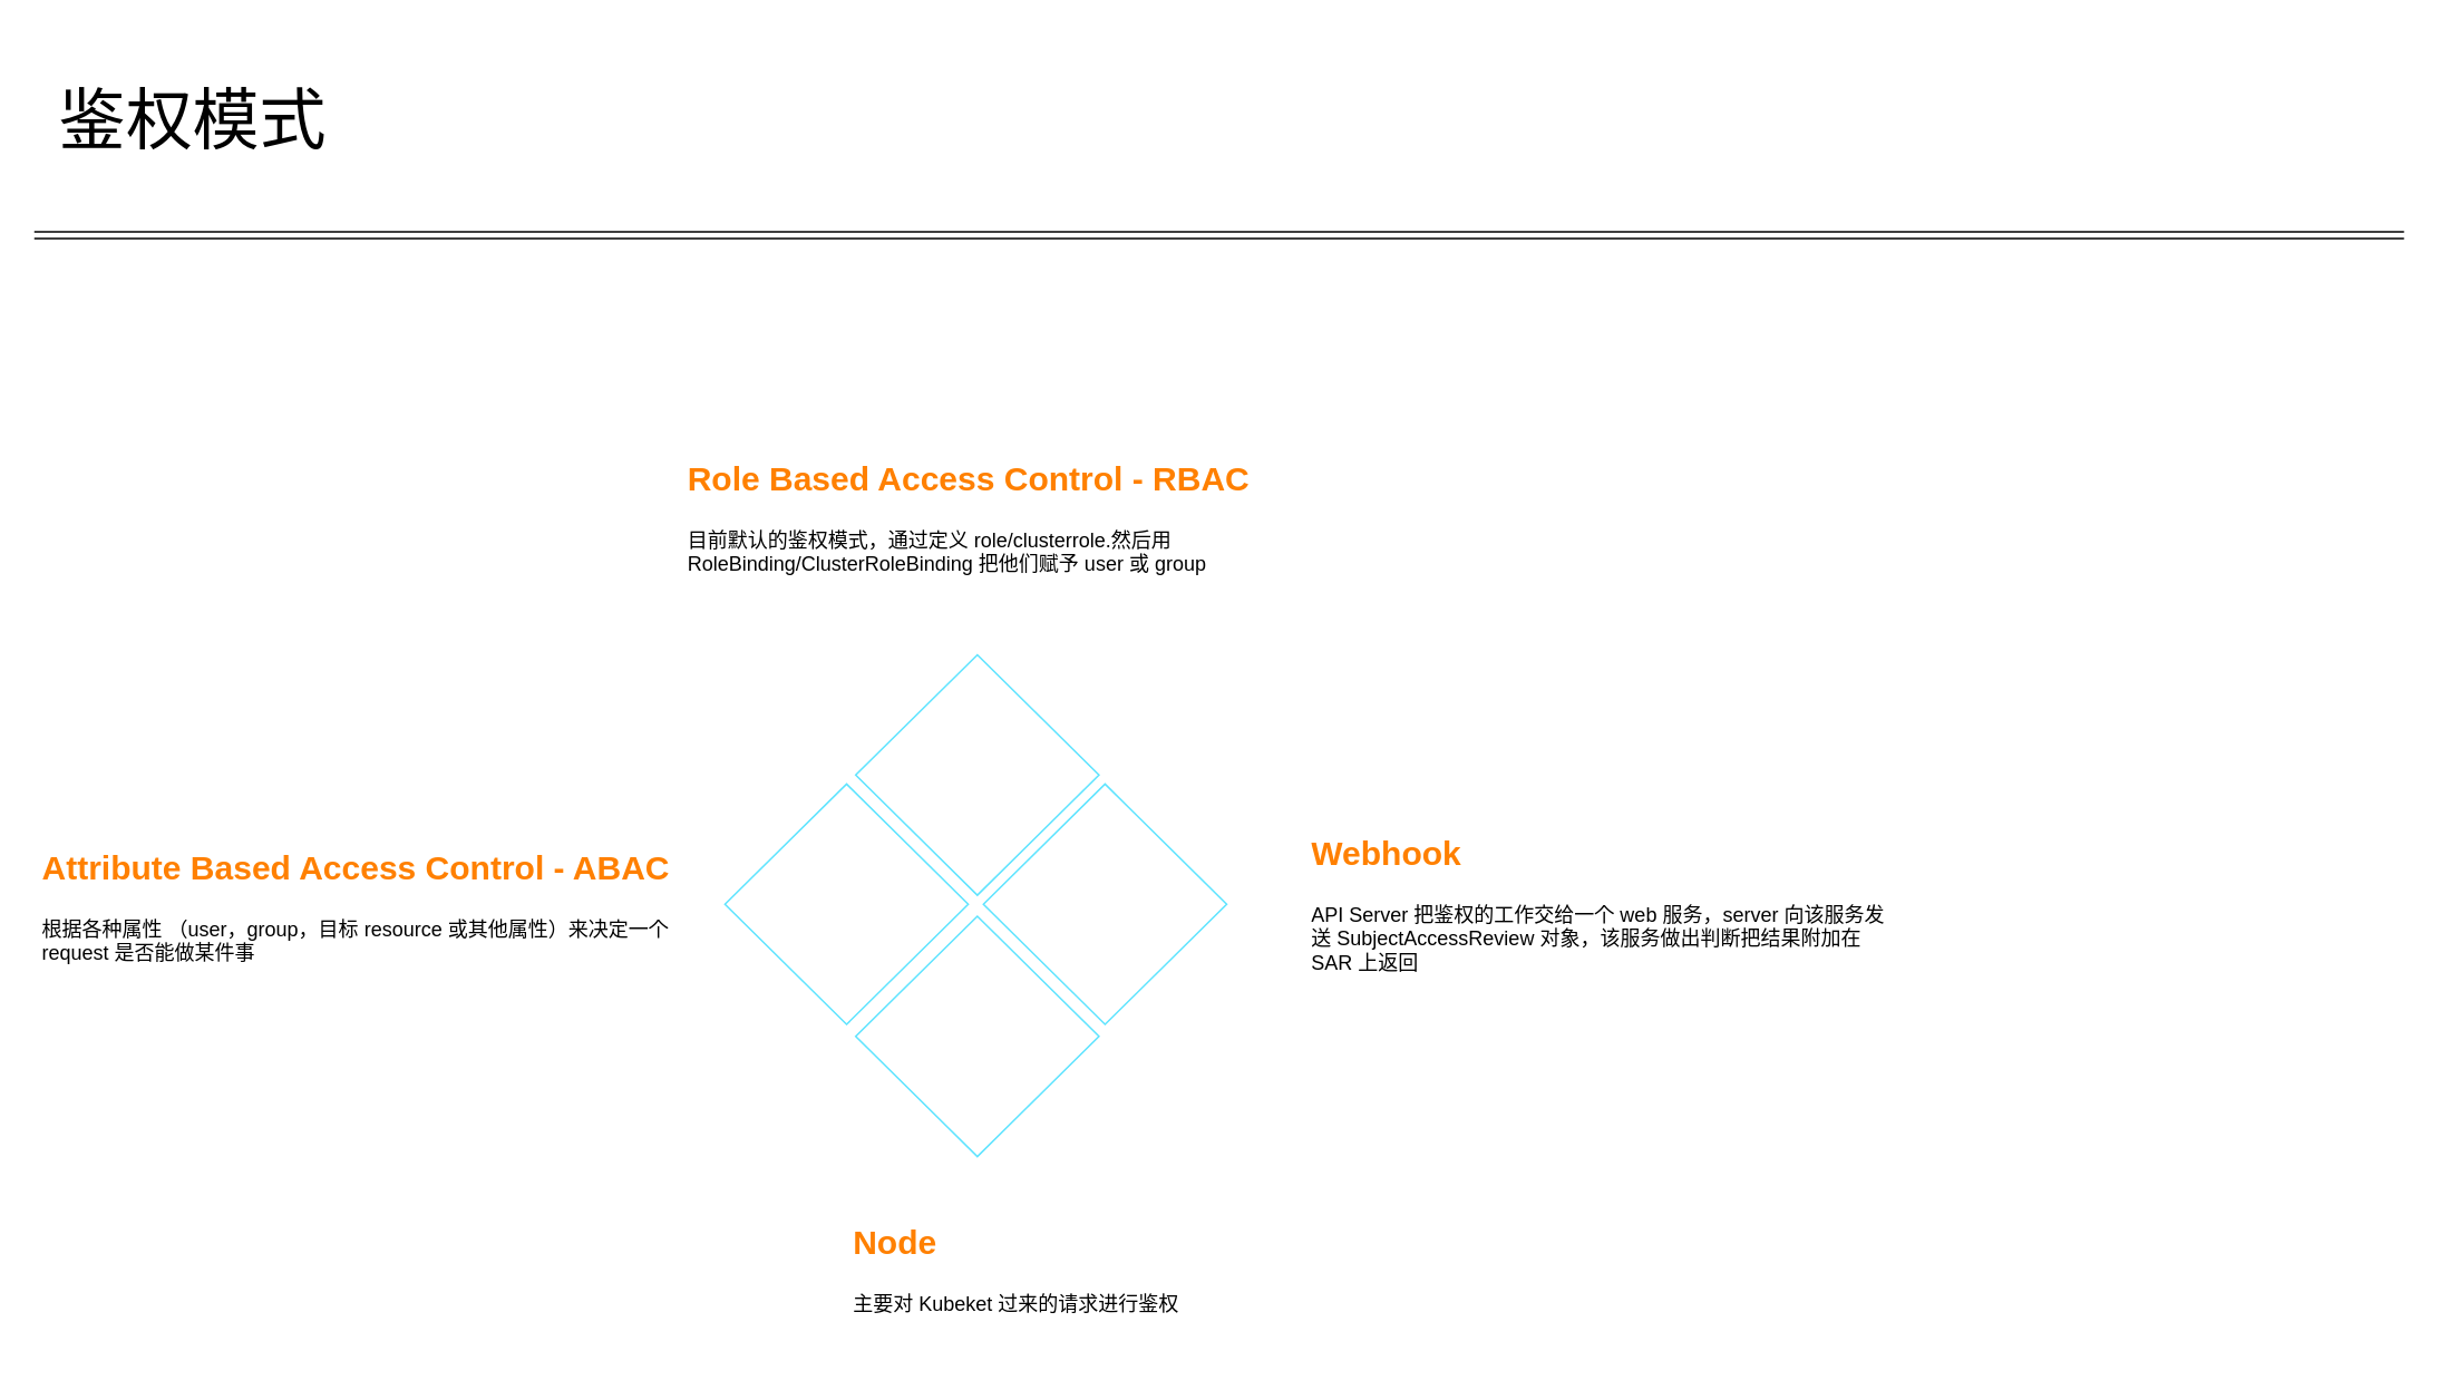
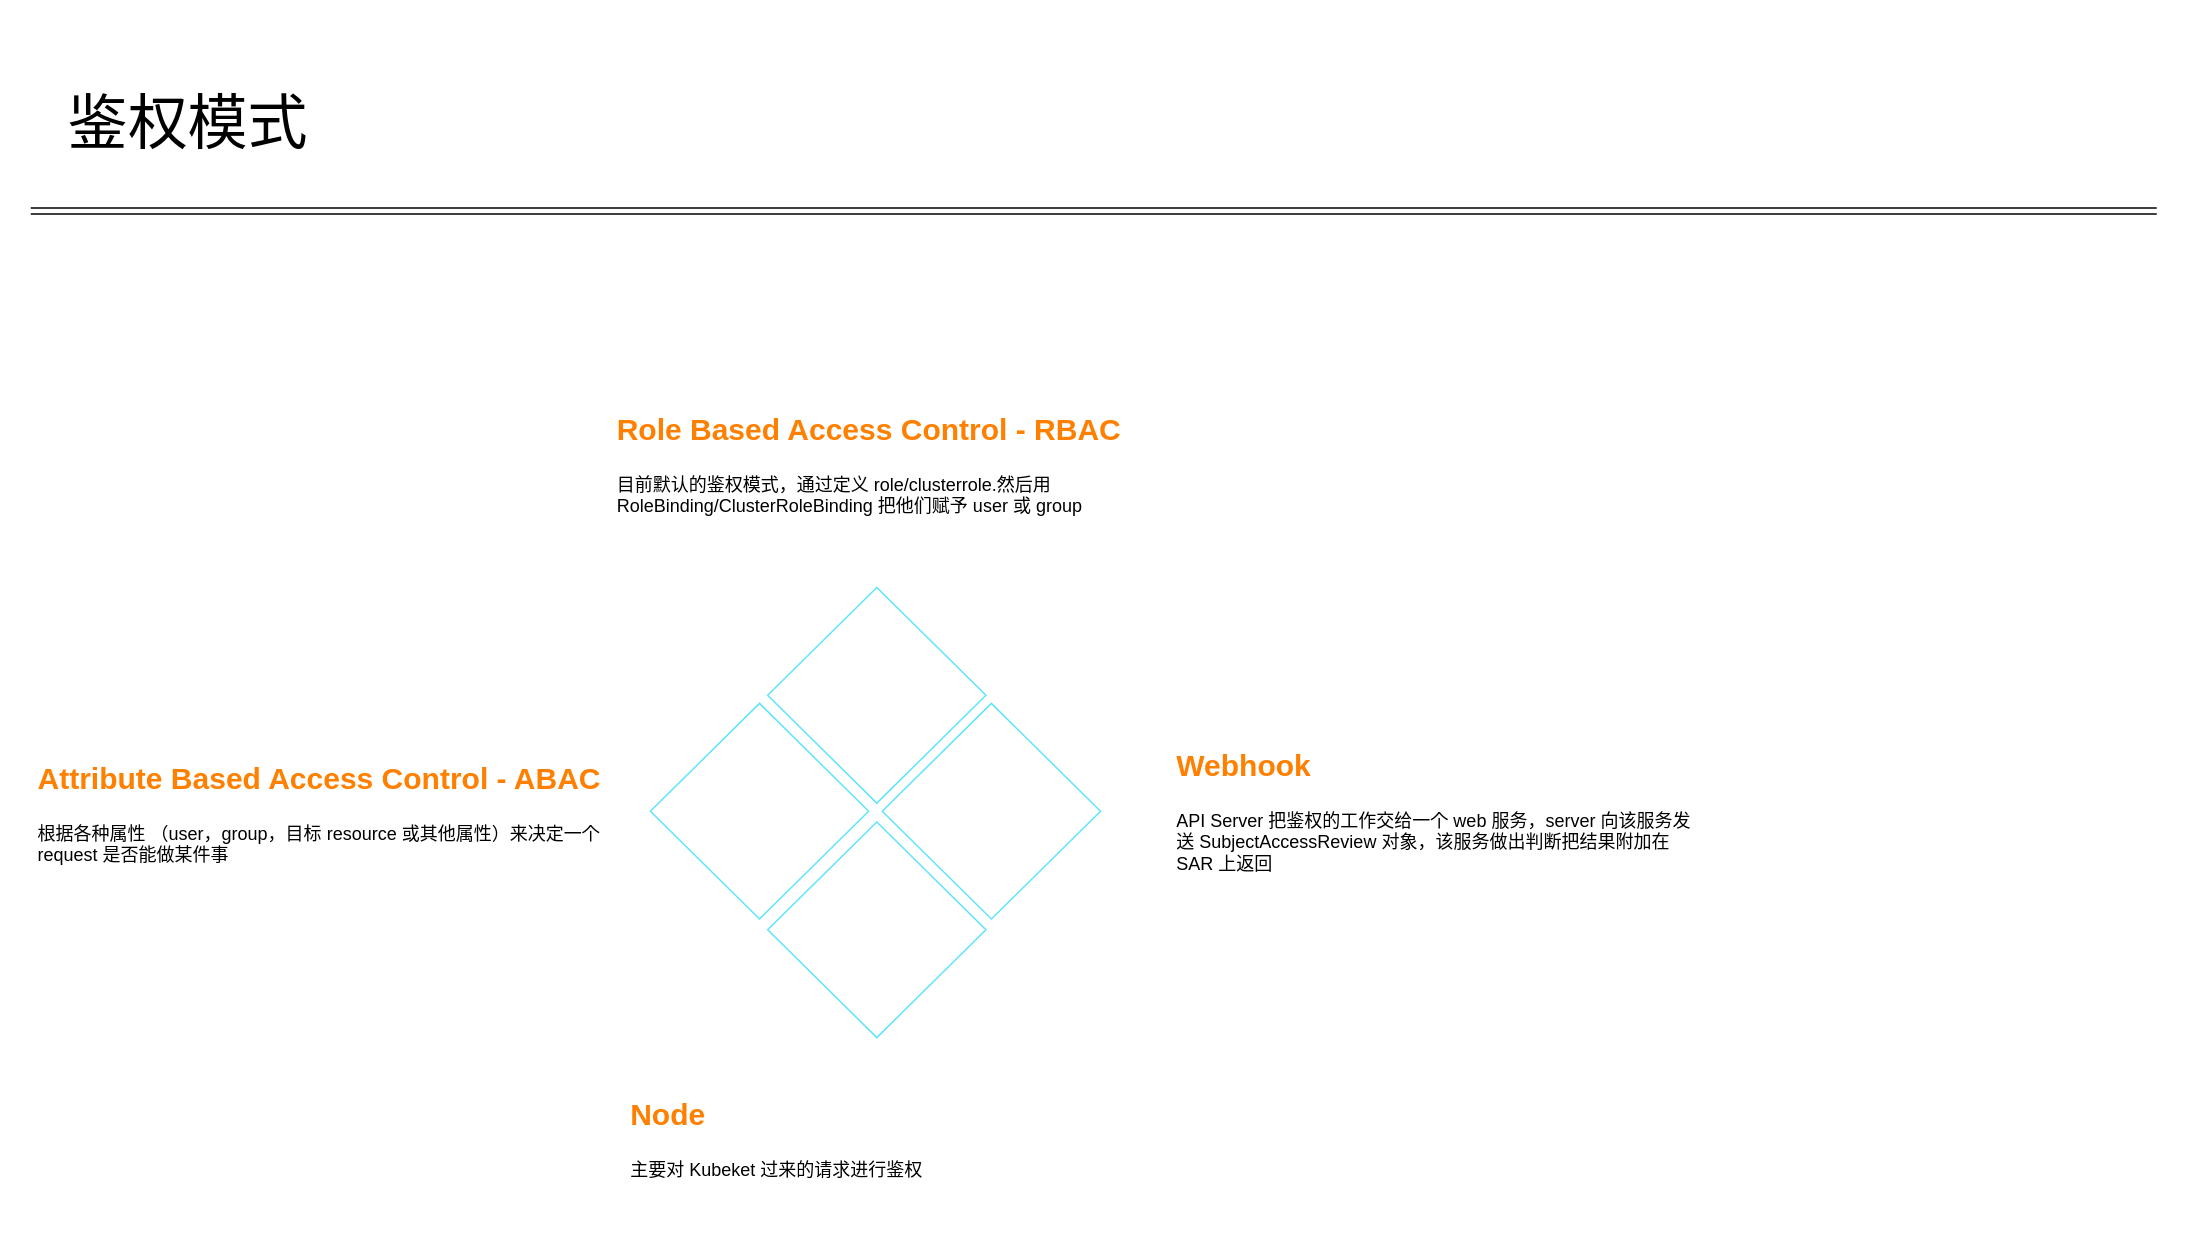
  <mxCell id="0" />
  <mxCell id="1" parent="0" />
  <mxCell id="2" value="" style="group;strokeColor=none;fillColor=none;" vertex="1" connectable="0" parent="1"><mxGeometry x="433" y="391" width="300" height="300" as="geometry" /></mxCell>
  <mxCell id="3" value="" style="rhombus;whiteSpace=wrap;html=1;strokeColor=#5EE4FF;fillColor=none;" vertex="1" parent="2"><mxGeometry x="78.182" width="145.455" height="143.713" as="geometry" /></mxCell>
  <mxCell id="4" value="" style="rhombus;whiteSpace=wrap;html=1;strokeColor=#5EE4FF;fillColor=none;" vertex="1" parent="2"><mxGeometry y="77.246" width="145.455" height="143.713" as="geometry" /></mxCell>
  <mxCell id="5" value="" style="rhombus;whiteSpace=wrap;html=1;strokeColor=#5EE4FF;fillColor=none;" vertex="1" parent="2"><mxGeometry x="154.545" y="77.246" width="145.455" height="143.713" as="geometry" /></mxCell>
  <mxCell id="6" value="" style="rhombus;whiteSpace=wrap;html=1;strokeColor=#5EE4FF;fillColor=none;" vertex="1" parent="2"><mxGeometry x="78.182" y="156.287" width="145.455" height="143.713" as="geometry" /></mxCell>
  <mxCell id="7" value="&lt;h1&gt;&lt;font color=&quot;#ff8000&quot; style=&quot;font-size: 20px;&quot;&gt;Role Based Access Control - RBAC&lt;/font&gt;&lt;/h1&gt;&lt;p&gt;目前默认的鉴权模式，通过定义 role/clusterrole.然后用 RoleBinding/ClusterRoleBinding 把他们赋予 user 或 group&lt;/p&gt;" style="text;html=1;strokeColor=none;fillColor=none;spacing=5;spacingTop=-20;whiteSpace=wrap;overflow=hidden;rounded=0;" vertex="1" parent="1"><mxGeometry x="406" y="265" width="427.5" height="87" as="geometry" /></mxCell>
  <mxCell id="8" value="&lt;h1&gt;&lt;span style=&quot;font-size: 20px;&quot;&gt;&lt;font color=&quot;#ff8000&quot;&gt;Attribute Based Access Control - ABAC&lt;/font&gt;&lt;/span&gt;&lt;/h1&gt;&lt;p&gt;根据各种属性 （user，group，目标 resource 或其他属性）来决定一个 request 是否能做某件事&lt;/p&gt;" style="text;html=1;strokeColor=none;fillColor=none;spacing=5;spacingTop=-20;whiteSpace=wrap;overflow=hidden;rounded=0;" vertex="1" parent="1"><mxGeometry x="20" y="497.5" width="389" height="87" as="geometry" /></mxCell>
  <mxCell id="9" value="&lt;h1&gt;&lt;span style=&quot;font-size: 20px;&quot;&gt;&lt;font color=&quot;#ff8000&quot;&gt;Webhook&lt;/font&gt;&lt;/span&gt;&lt;/h1&gt;&lt;p&gt;API Server 把鉴权的工作交给一个 web 服务，server 向该服务发送 SubjectAccessReview 对象，该服务做出判断把结果附加在 SAR 上返回&lt;/p&gt;" style="text;html=1;strokeColor=none;fillColor=none;spacing=5;spacingTop=-20;whiteSpace=wrap;overflow=hidden;rounded=0;" vertex="1" parent="1"><mxGeometry x="779" y="488.5" width="354" height="105" as="geometry" /></mxCell>
- <mxCell id="10" value="&lt;h1&gt;&lt;span style=&quot;font-size: 20px;&quot;&gt;&lt;font color=&quot;#ff8000&quot;&gt;Node&lt;/font&gt;&lt;/span&gt;&lt;/h1&gt;&lt;p&gt;主要对 Kubeket 过来的请求进行鉴权&lt;/p&gt;" style="text;html=1;strokeColor=none;fillColor=none;spacing=5;spacingTop=-20;whiteSpace=wrap;overflow=hidden;rounded=0;" vertex="1" parent="1"><mxGeometry x="505" y="722" width="354" height="87" as="geometry" /></mxCell>
- <mxCell id="11" value="鉴权模式" style="text;strokeColor=none;fillColor=none;html=1;align=center;verticalAlign=middle;whiteSpace=wrap;rounded=0;fontSize=40;fontColor=#000000;" vertex="1" parent="1"><mxGeometry x="20" y="20" width="190" height="102" as="geometry" /></mxCell>
+ <mxCell id="10" value="&lt;h1&gt;&lt;span style=&quot;font-size: 20px;&quot;&gt;&lt;font color=&quot;#ff8000&quot;&gt;Node&lt;/font&gt;&lt;/span&gt;&lt;/h1&gt;&lt;p&gt;主要对 Kubeket 过来的请求进行鉴权&lt;/p&gt;" style="text;html=1;strokeColor=none;fillColor=none;spacing=5;spacingTop=-20;whiteSpace=wrap;overflow=hidden;rounded=0;" vertex="1" parent="1"><mxGeometry x="415" y="722" width="354" height="87" as="geometry" /></mxCell>
+ <mxCell id="11" value="鉴权模式" style="text;strokeColor=none;fillColor=none;html=1;align=center;verticalAlign=middle;whiteSpace=wrap;rounded=0;fontSize=40;fontColor=#000000;" vertex="1" parent="1"><mxGeometry x="30" y="30" width="190" height="102" as="geometry" /></mxCell>
  <mxCell id="12" value="" style="edgeStyle=none;orthogonalLoop=1;jettySize=auto;html=1;rounded=0;fontSize=40;fontColor=#000000;endArrow=open;sourcePerimeterSpacing=8;targetPerimeterSpacing=8;curved=1;shape=link;" edge="1" parent="1"><mxGeometry width="140" relative="1" as="geometry"><mxPoint x="20" y="140" as="sourcePoint" /><mxPoint x="1437" y="140" as="targetPoint" /><Array as="points" /></mxGeometry></mxCell>
